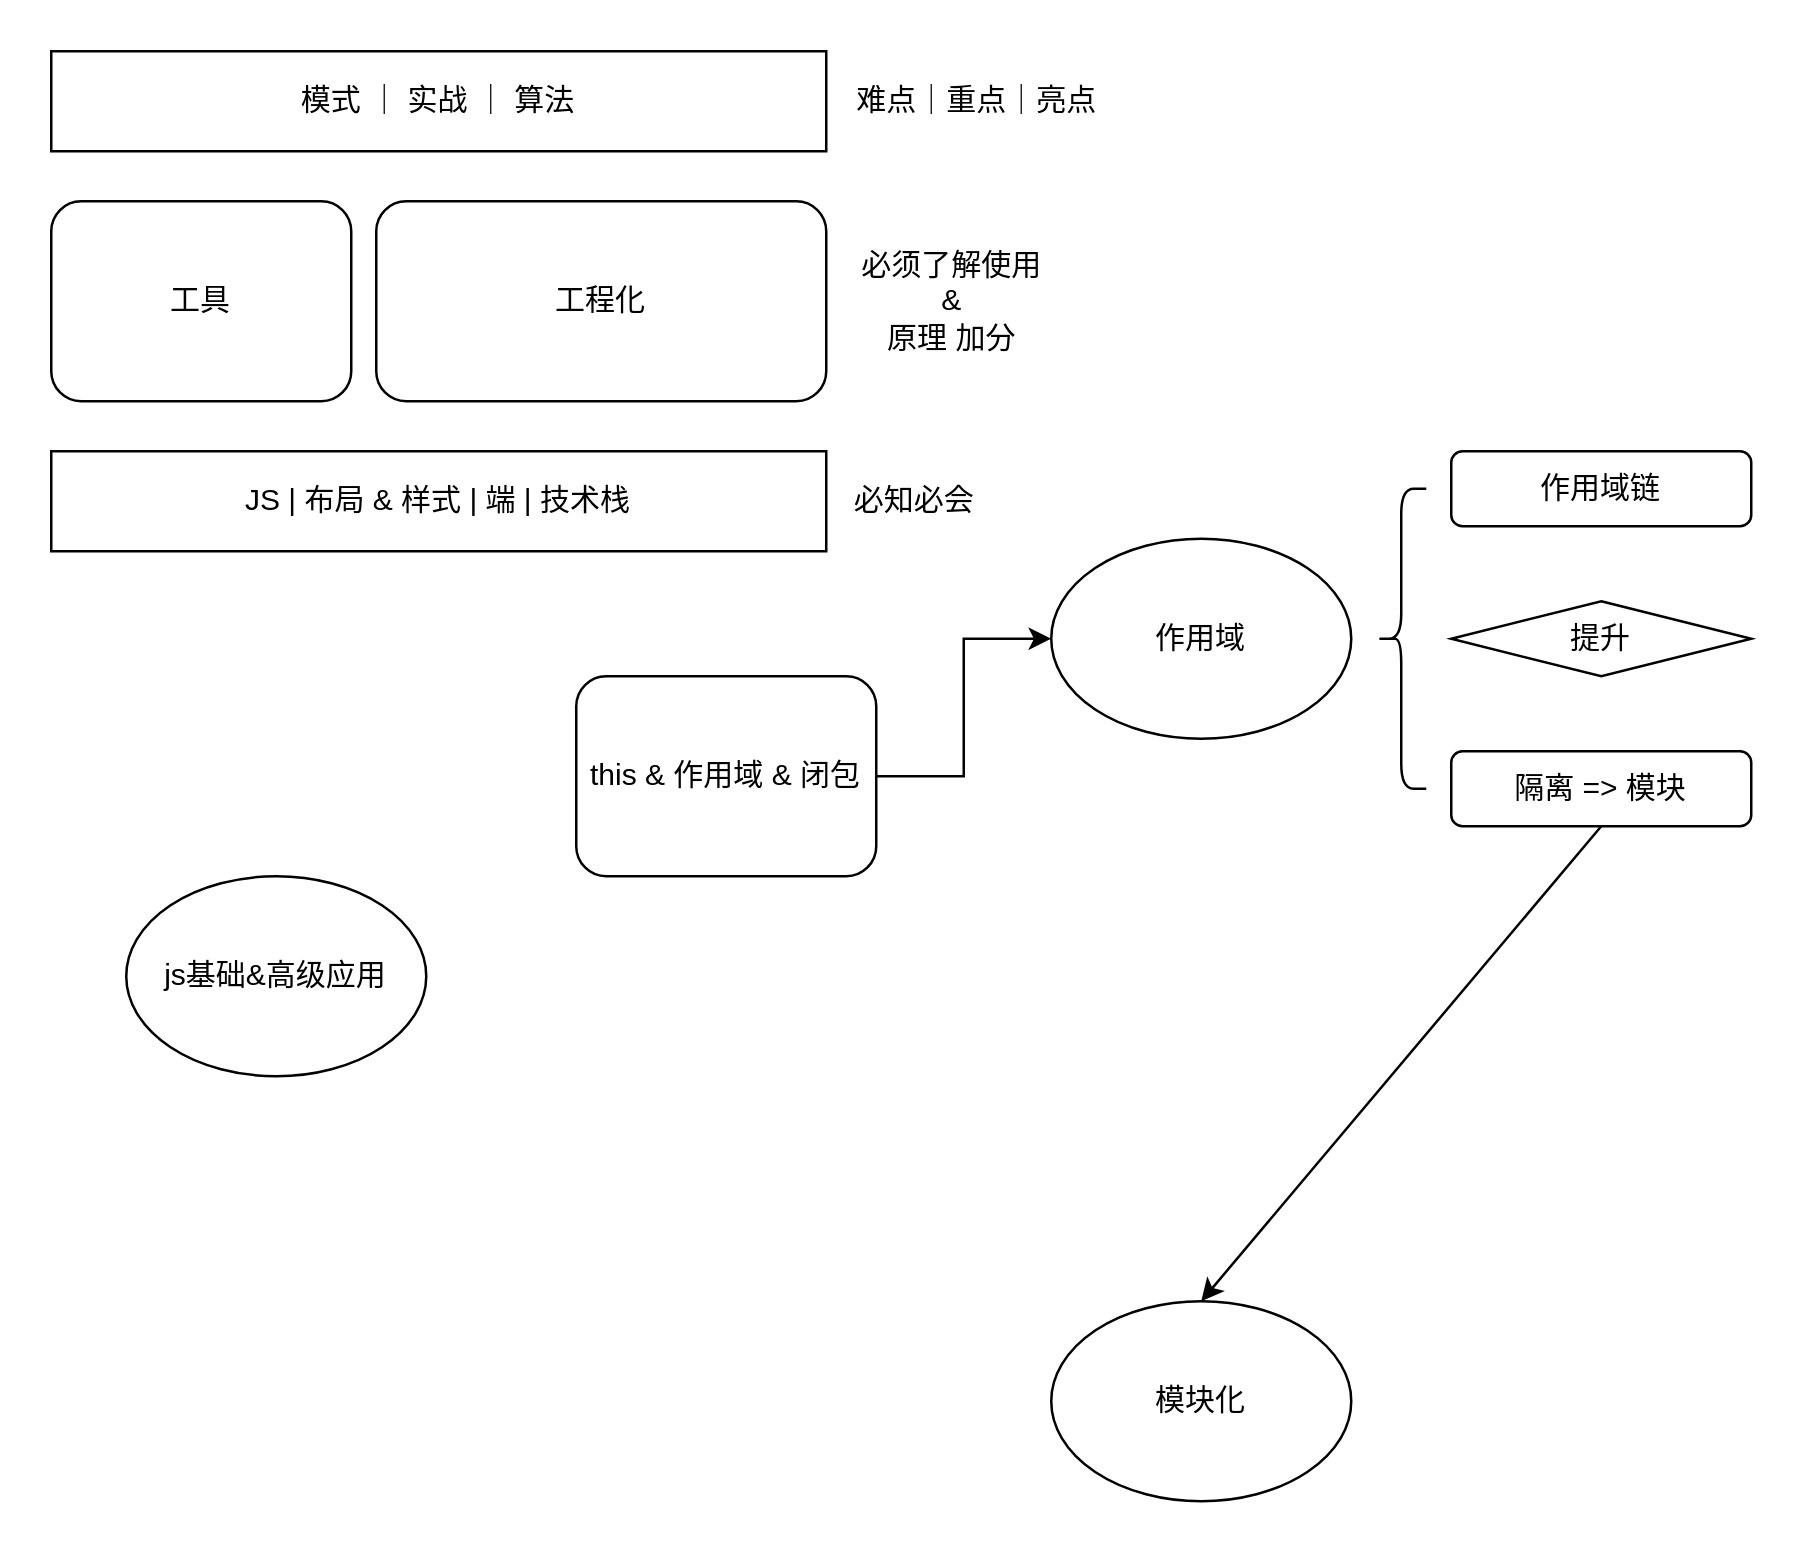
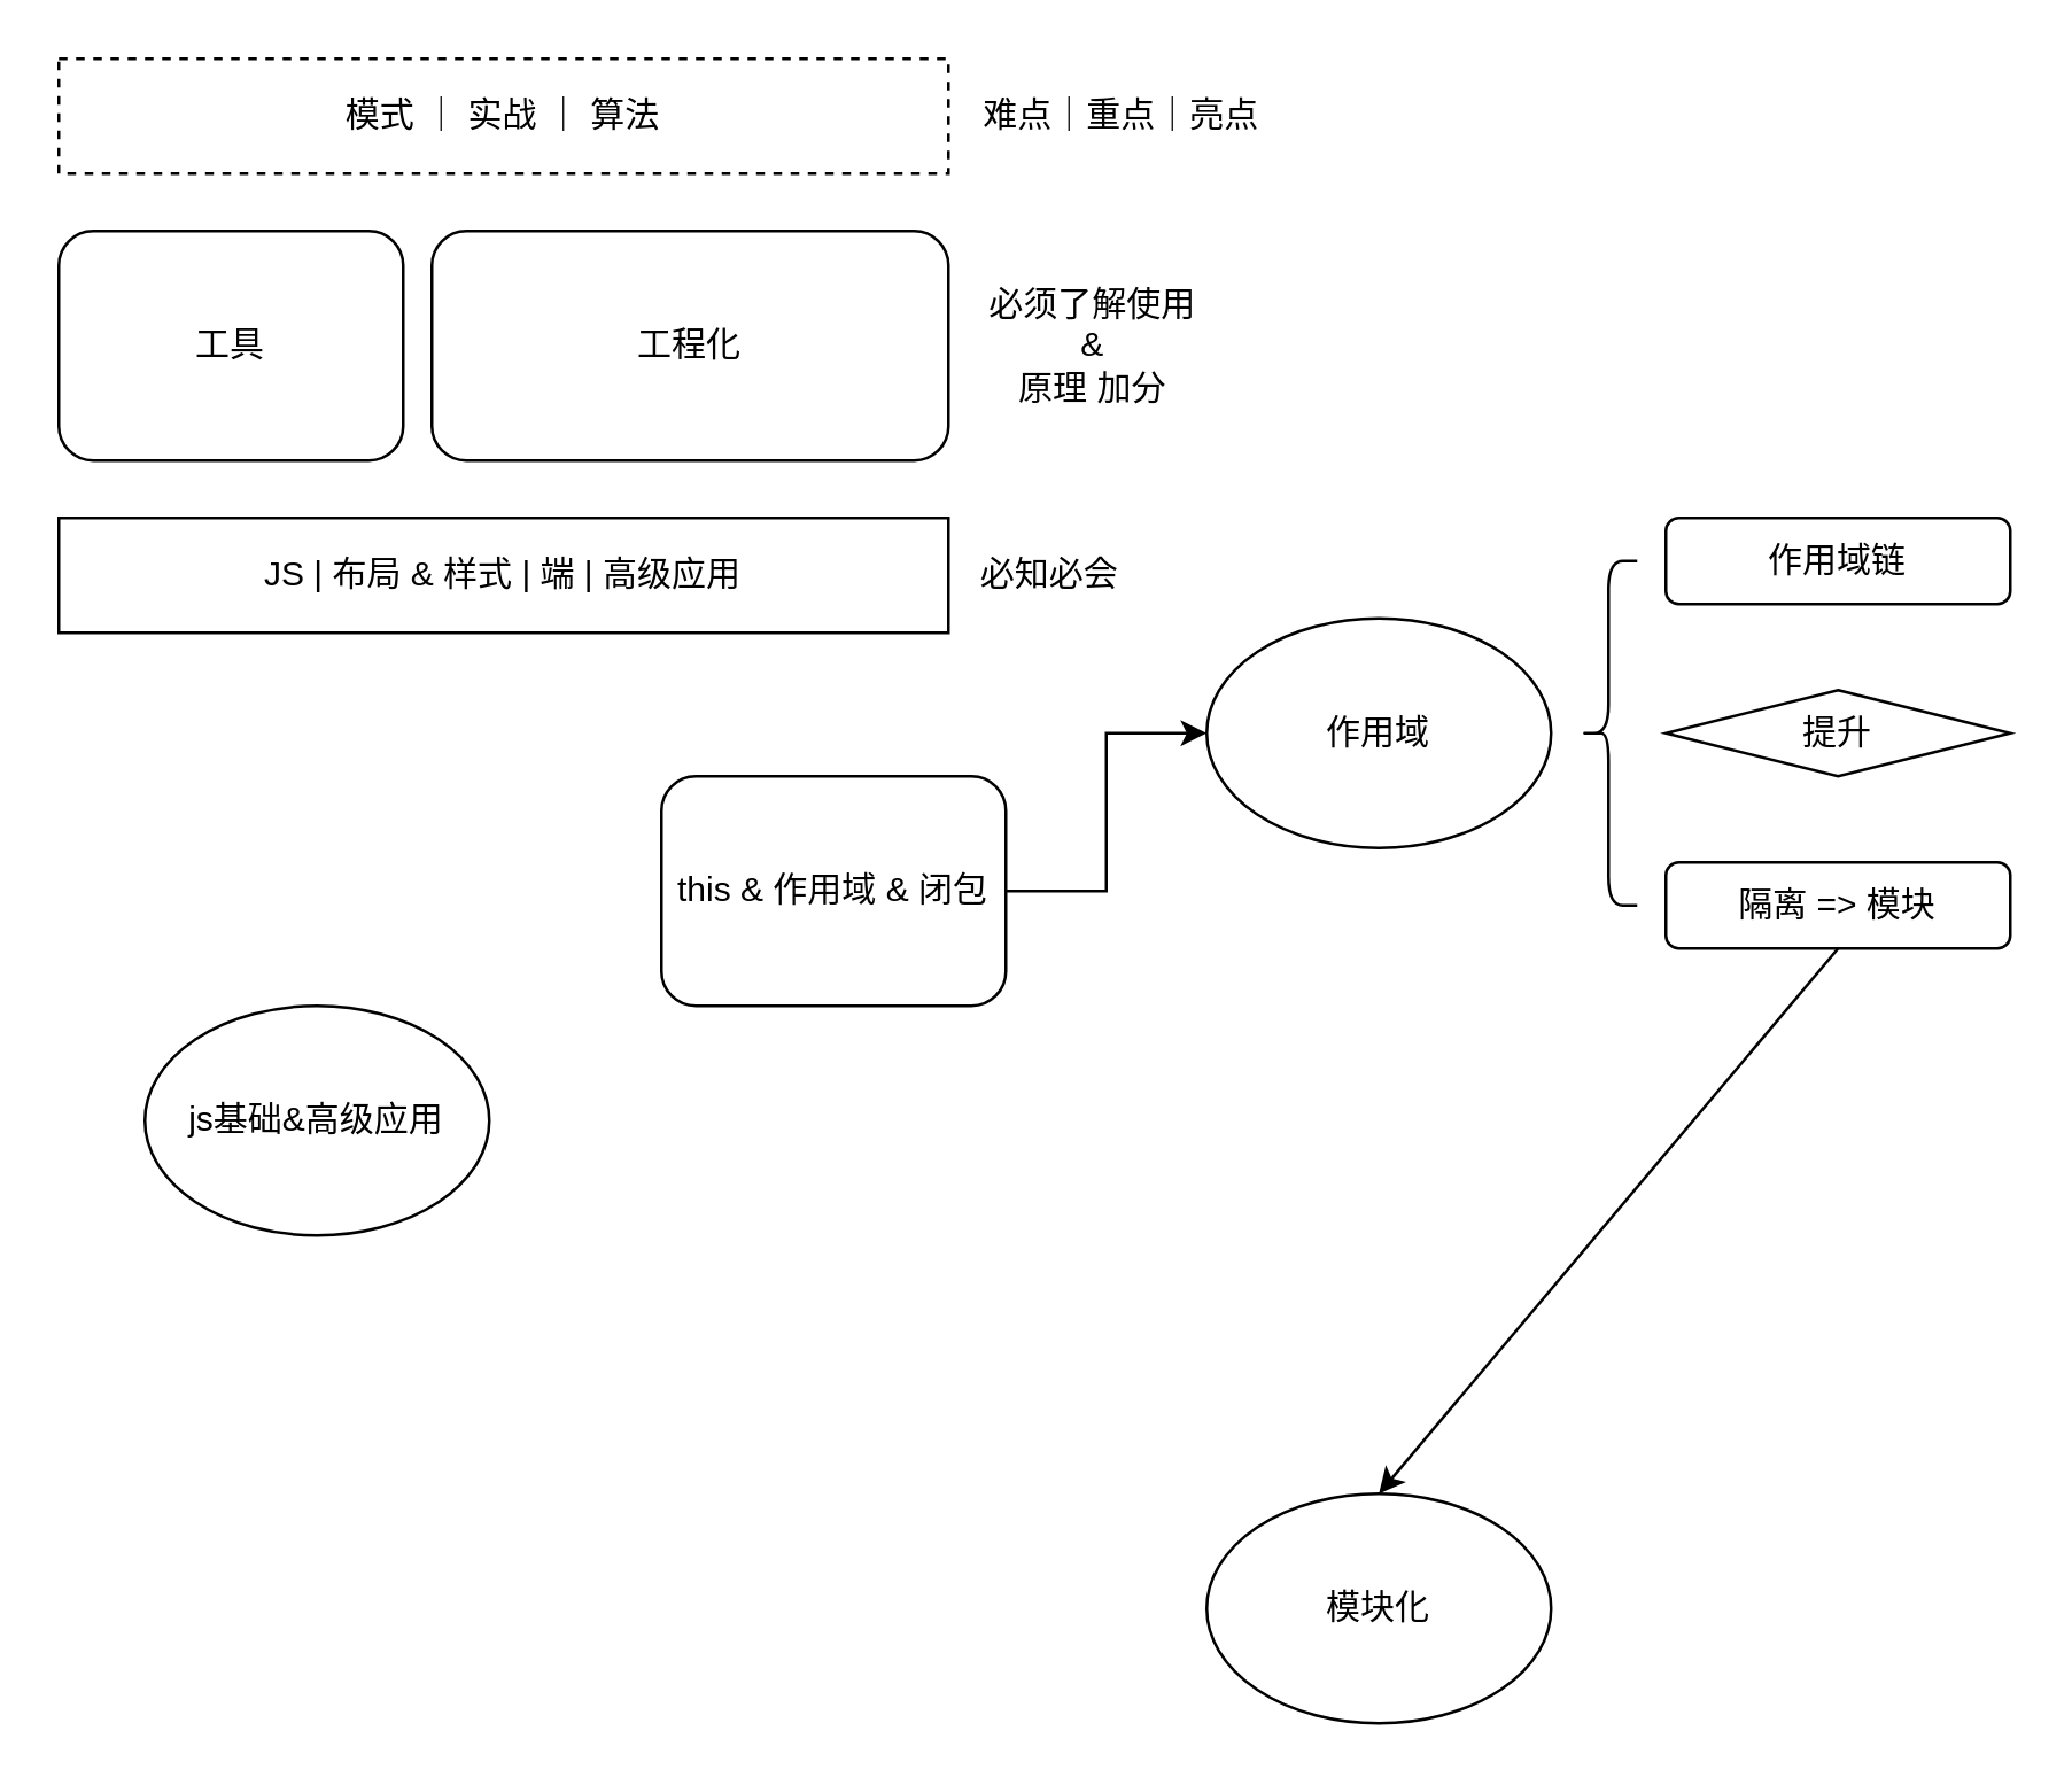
  <mxCell id="0" />
  <mxCell id="1" parent="0" />
- <mxCell id="2" value="JS | 布局 &amp;amp; 样式 | 端 | 技术栈" style="rounded=0;whiteSpace=wrap;html=1;" parent="1" vertex="1"><mxGeometry x="20" y="180" width="310" height="40" as="geometry" /></mxCell>
+ <mxCell id="2" value="JS | 布局 &amp;amp; 样式 | 端 | 高级应用" style="rounded=0;whiteSpace=wrap;html=1;" parent="1" vertex="1"><mxGeometry x="20" y="180" width="310" height="40" as="geometry" /></mxCell>
  <mxCell id="3" value="必知必会" style="text;html=1;align=center;verticalAlign=middle;resizable=0;points=[];autosize=1;strokeColor=none;fillColor=none;" parent="1" vertex="1"><mxGeometry x="330" y="185" width="70" height="30" as="geometry" /></mxCell>
  <mxCell id="4" value="工具" style="rounded=1;whiteSpace=wrap;html=1;fillColor=default;" parent="1" vertex="1"><mxGeometry x="20" y="80" width="120" height="80" as="geometry" /></mxCell>
  <mxCell id="5" value="工程化" style="rounded=1;whiteSpace=wrap;html=1;" parent="1" vertex="1"><mxGeometry x="150" y="80" width="180" height="80" as="geometry" /></mxCell>
  <mxCell id="6" value="必须了解使用&lt;div&gt;&amp;amp;&lt;/div&gt;&lt;div&gt;原理 加分&lt;/div&gt;" style="text;html=1;align=center;verticalAlign=middle;resizable=0;points=[];autosize=1;strokeColor=none;fillColor=none;" parent="1" vertex="1"><mxGeometry x="330" y="90" width="100" height="60" as="geometry" /></mxCell>
- <mxCell id="7" value="模式 ｜ 实战 ｜ 算法" style="rounded=0;whiteSpace=wrap;html=1;" parent="1" vertex="1"><mxGeometry x="20" y="20" width="310" height="40" as="geometry" /></mxCell>
+ <mxCell id="7" value="模式 ｜ 实战 ｜ 算法" style="rounded=0;whiteSpace=wrap;html=1;dashed=1;" parent="1" vertex="1"><mxGeometry x="20" y="20" width="310" height="40" as="geometry" /></mxCell>
  <mxCell id="8" value="难点｜重点｜亮点" style="text;html=1;align=center;verticalAlign=middle;resizable=0;points=[];autosize=1;strokeColor=none;fillColor=none;" parent="1" vertex="1"><mxGeometry x="330" y="25" width="120" height="30" as="geometry" /></mxCell>
  <mxCell id="9" value="js基础&amp;amp;高级应用" style="ellipse;whiteSpace=wrap;html=1;" parent="1" vertex="1"><mxGeometry x="50" y="350" width="120" height="80" as="geometry" /></mxCell>
  <mxCell id="10" value="" style="edgeStyle=orthogonalEdgeStyle;rounded=0;orthogonalLoop=1;jettySize=auto;html=1;" parent="1" source="11" target="12" edge="1"><mxGeometry relative="1" as="geometry" /></mxCell>
  <mxCell id="11" value="this &amp;amp; 作用域 &amp;amp; 闭包" style="whiteSpace=wrap;html=1;rounded=1;" parent="1" vertex="1"><mxGeometry x="230" y="270" width="120" height="80" as="geometry" /></mxCell>
  <mxCell id="12" value="作用域" style="ellipse;whiteSpace=wrap;html=1;" parent="1" vertex="1"><mxGeometry x="420" y="215" width="120" height="80" as="geometry" /></mxCell>
  <mxCell id="13" value="" style="shape=curlyBracket;whiteSpace=wrap;html=1;rounded=1;labelPosition=left;verticalLabelPosition=middle;align=right;verticalAlign=middle;" parent="1" vertex="1"><mxGeometry x="550" y="195" width="20" height="120" as="geometry" /></mxCell>
  <mxCell id="14" value="作用域链" style="rounded=1;whiteSpace=wrap;html=1;" parent="1" vertex="1"><mxGeometry x="580" y="180" width="120" height="30" as="geometry" /></mxCell>
  <mxCell id="15" value="提升" style="rhombus;whiteSpace=wrap;html=1;" parent="1" vertex="1"><mxGeometry x="580" y="240" width="120" height="30" as="geometry" /></mxCell>
  <mxCell id="16" value="隔离 =&amp;gt; 模块" style="rounded=1;whiteSpace=wrap;html=1;" parent="1" vertex="1"><mxGeometry x="580" y="300" width="120" height="30" as="geometry" /></mxCell>
  <mxCell id="17" value="模块化" style="ellipse;whiteSpace=wrap;html=1;" parent="1" vertex="1"><mxGeometry x="420" y="520" width="120" height="80" as="geometry" /></mxCell>
  <mxCell id="18" value="" style="endArrow=classic;html=1;rounded=0;exitX=0.5;exitY=1;exitDx=0;exitDy=0;entryX=0.5;entryY=0;entryDx=0;entryDy=0;dashed=0;" parent="1" source="16" target="17" edge="1"><mxGeometry width="50" height="50" relative="1" as="geometry"><mxPoint x="560" y="380" as="sourcePoint" /><mxPoint x="610" y="330" as="targetPoint" /></mxGeometry></mxCell>
